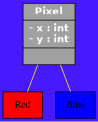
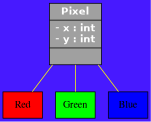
  digraph {
    bgcolor=".7 .9 1"
    node [fontcolor=black fontname=Times fontsize=14.0 shape=record style=filled]
    edge [arrowhead=none arrowtail=diamond color=yellow fontcolor=black fontname=Helvetica fontsize=10.0 labelfontname=Helvetica labelfontsize=10]
    n1 [fillcolor="#a0a0a0" fontcolor=white fontname="Helvetica-Bold" label="{Pixel\n|- x : int\l- y : int\l|}"]
    n2 [fillcolor=red label=Red]
+   n3 [fillcolor=green label=Green]
    n4 [fillcolor=blue label=Blue]
    n1 -> n2
+   n1 -> n3
    n1 -> n4
  }
